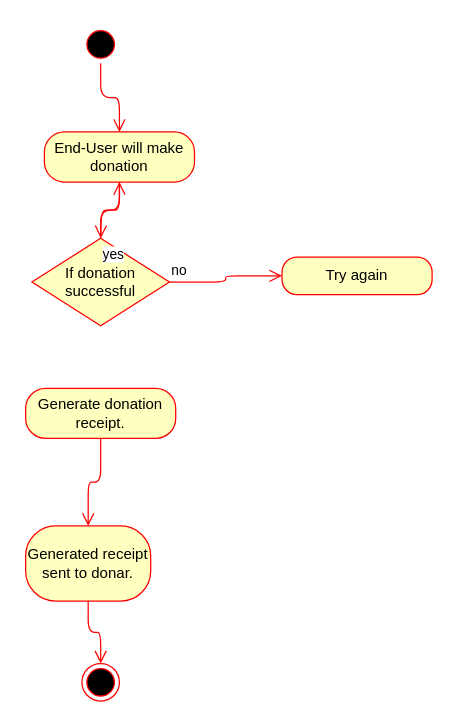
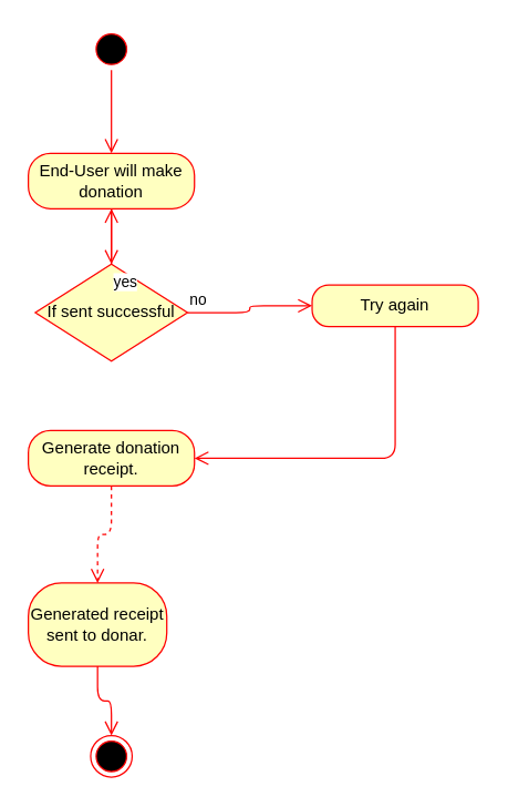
  <mxCell id="0" />
  <mxCell id="1" parent="0" />
  <mxCell id="2" value="" style="ellipse;html=1;shape=startState;fillColor=#000000;strokeColor=#ff0000;" parent="1" vertex="1"><mxGeometry x="65" y="20" width="30" height="30" as="geometry" /></mxCell>
  <mxCell id="3" value="" style="edgeStyle=orthogonalEdgeStyle;html=1;verticalAlign=bottom;endArrow=open;endSize=8;strokeColor=#ff0000;exitX=0.5;exitY=1;exitDx=0;exitDy=0;" parent="1" source="2" target="4" edge="1"><mxGeometry relative="1" as="geometry"><mxPoint x="80" y="110" as="targetPoint" /></mxGeometry></mxCell>
- <mxCell id="4" value="End-User will make donation" style="rounded=1;whiteSpace=wrap;html=1;arcSize=40;fontColor=#000000;fillColor=#ffffc0;strokeColor=#ff0000;" parent="1" vertex="1"><mxGeometry x="35" y="105" width="120" height="40" as="geometry" /></mxCell>
+ <mxCell id="4" value="End-User will make donation" style="rounded=1;whiteSpace=wrap;html=1;arcSize=40;fontColor=#000000;fillColor=#ffffc0;strokeColor=#ff0000;" parent="1" vertex="1"><mxGeometry x="20" y="110" width="120" height="40" as="geometry" /></mxCell>
  <mxCell id="5" value="" style="edgeStyle=orthogonalEdgeStyle;html=1;verticalAlign=bottom;endArrow=open;endSize=8;strokeColor=#ff0000;" parent="1" source="4" edge="1"><mxGeometry relative="1" as="geometry"><mxPoint x="80" y="190" as="targetPoint" /></mxGeometry></mxCell>
- <mxCell id="6" value="If donation successful" style="rhombus;whiteSpace=wrap;html=1;fillColor=#ffffc0;strokeColor=#ff0000;" vertex="1" parent="1"><mxGeometry x="25" y="190" width="110" height="70" as="geometry" /></mxCell>
+ <mxCell id="6" value="If sent successful" style="rhombus;whiteSpace=wrap;html=1;fillColor=#ffffc0;strokeColor=#ff0000;" vertex="1" parent="1"><mxGeometry x="25" y="190" width="110" height="70" as="geometry" /></mxCell>
  <mxCell id="7" value="no" style="edgeStyle=orthogonalEdgeStyle;html=1;align=left;verticalAlign=bottom;endArrow=open;endSize=8;strokeColor=#ff0000;entryX=0;entryY=0.5;entryDx=0;entryDy=0;" edge="1" source="6" parent="1" target="9"><mxGeometry x="-1" relative="1" as="geometry"><mxPoint x="215" y="225" as="targetPoint" /></mxGeometry></mxCell>
  <mxCell id="8" value="yes" style="edgeStyle=orthogonalEdgeStyle;html=1;align=left;verticalAlign=top;endArrow=open;endSize=8;strokeColor=#ff0000;" edge="1" source="6" parent="1" target="4"><mxGeometry x="-1" relative="1" as="geometry"><mxPoint x="80" y="310" as="targetPoint" /></mxGeometry></mxCell>
  <mxCell id="9" value="Try again" style="rounded=1;whiteSpace=wrap;html=1;arcSize=40;fontColor=#000000;fillColor=#ffffc0;strokeColor=#ff0000;" vertex="1" parent="1"><mxGeometry x="225" y="205" width="120" height="30" as="geometry" /></mxCell>
+ <mxCell id="10" value="" style="edgeStyle=orthogonalEdgeStyle;html=1;verticalAlign=bottom;endArrow=open;endSize=8;strokeColor=#ff0000;entryX=1;entryY=0.5;entryDx=0;entryDy=0;" edge="1" source="9" parent="1" target="11"><mxGeometry relative="1" as="geometry"><mxPoint x="285" y="310" as="targetPoint" /><Array as="points"><mxPoint x="285" y="330" /></Array></mxGeometry></mxCell>
  <mxCell id="11" value="Generate donation receipt." style="rounded=1;whiteSpace=wrap;html=1;arcSize=40;fontColor=#000000;fillColor=#ffffc0;strokeColor=#ff0000;" vertex="1" parent="1"><mxGeometry x="20" y="310" width="120" height="40" as="geometry" /></mxCell>
- <mxCell id="12" value="" style="edgeStyle=orthogonalEdgeStyle;html=1;verticalAlign=bottom;endArrow=open;endSize=8;strokeColor=#ff0000;entryX=0.5;entryY=0;entryDx=0;entryDy=0;" edge="1" source="11" parent="1" target="13"><mxGeometry relative="1" as="geometry"><mxPoint x="80" y="420" as="targetPoint" /></mxGeometry></mxCell>
+ <mxCell id="12" value="" style="edgeStyle=orthogonalEdgeStyle;html=1;verticalAlign=bottom;endArrow=open;endSize=8;strokeColor=#ff0000;entryX=0.5;entryY=0;entryDx=0;entryDy=0;dashed=1;" edge="1" source="11" parent="1" target="13"><mxGeometry relative="1" as="geometry"><mxPoint x="80" y="420" as="targetPoint" /></mxGeometry></mxCell>
  <mxCell id="13" value="Generated receipt sent to donar." style="rounded=1;whiteSpace=wrap;html=1;arcSize=40;fontColor=#000000;fillColor=#ffffc0;strokeColor=#ff0000;" vertex="1" parent="1"><mxGeometry x="20" y="420" width="100" height="60" as="geometry" /></mxCell>
  <mxCell id="14" value="" style="edgeStyle=orthogonalEdgeStyle;html=1;verticalAlign=bottom;endArrow=open;endSize=8;strokeColor=#ff0000;entryX=0.5;entryY=0;entryDx=0;entryDy=0;" edge="1" source="13" parent="1" target="15"><mxGeometry relative="1" as="geometry"><mxPoint x="80" y="520" as="targetPoint" /></mxGeometry></mxCell>
  <mxCell id="15" value="" style="ellipse;html=1;shape=endState;fillColor=#000000;strokeColor=#ff0000;" vertex="1" parent="1"><mxGeometry x="65" y="530" width="30" height="30" as="geometry" /></mxCell>
